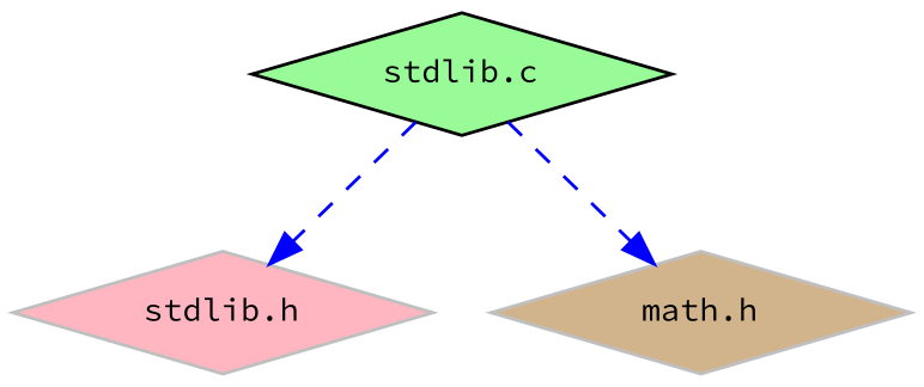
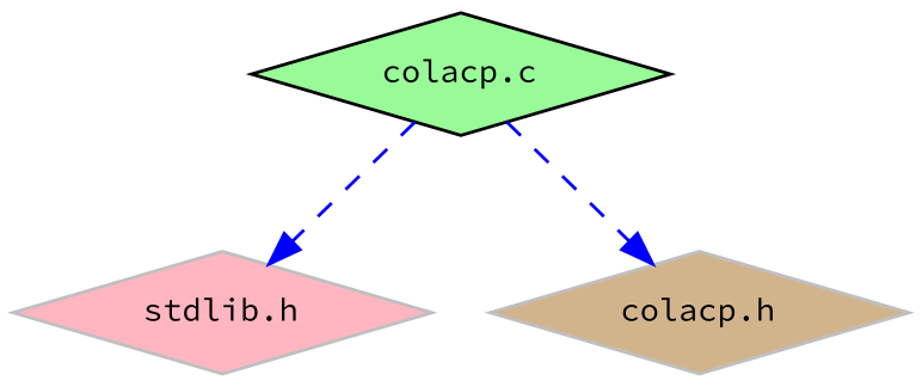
  digraph {
    fontname="Source Code Pro"
    node [color=grey75 fontname="Source Code Pro" fontsize=10 shape=diamond style=filled]
    edge [color=blue fontname="Source Code Pro" fontsize=10 labelfontname=Helvetica labelfontsize=10 style=dashed]
-   n1 [color=black fillcolor=palegreen fontcolor=black height=0.2 label="stdlib.c" width=0.4]
+   n1 [color=black fillcolor=palegreen fontcolor=black height=0.2 label="colacp.c" width=0.4]
    n2 [fillcolor=lightpink height=0.2 label="stdlib.h" width=0.4]
-   n3 [fillcolor=tan height=0.2 label="math.h" width=0.4]
+   n3 [fillcolor=tan height=0.2 label="colacp.h" width=0.4]
    n1 -> n2
    n1 -> n3
  }
